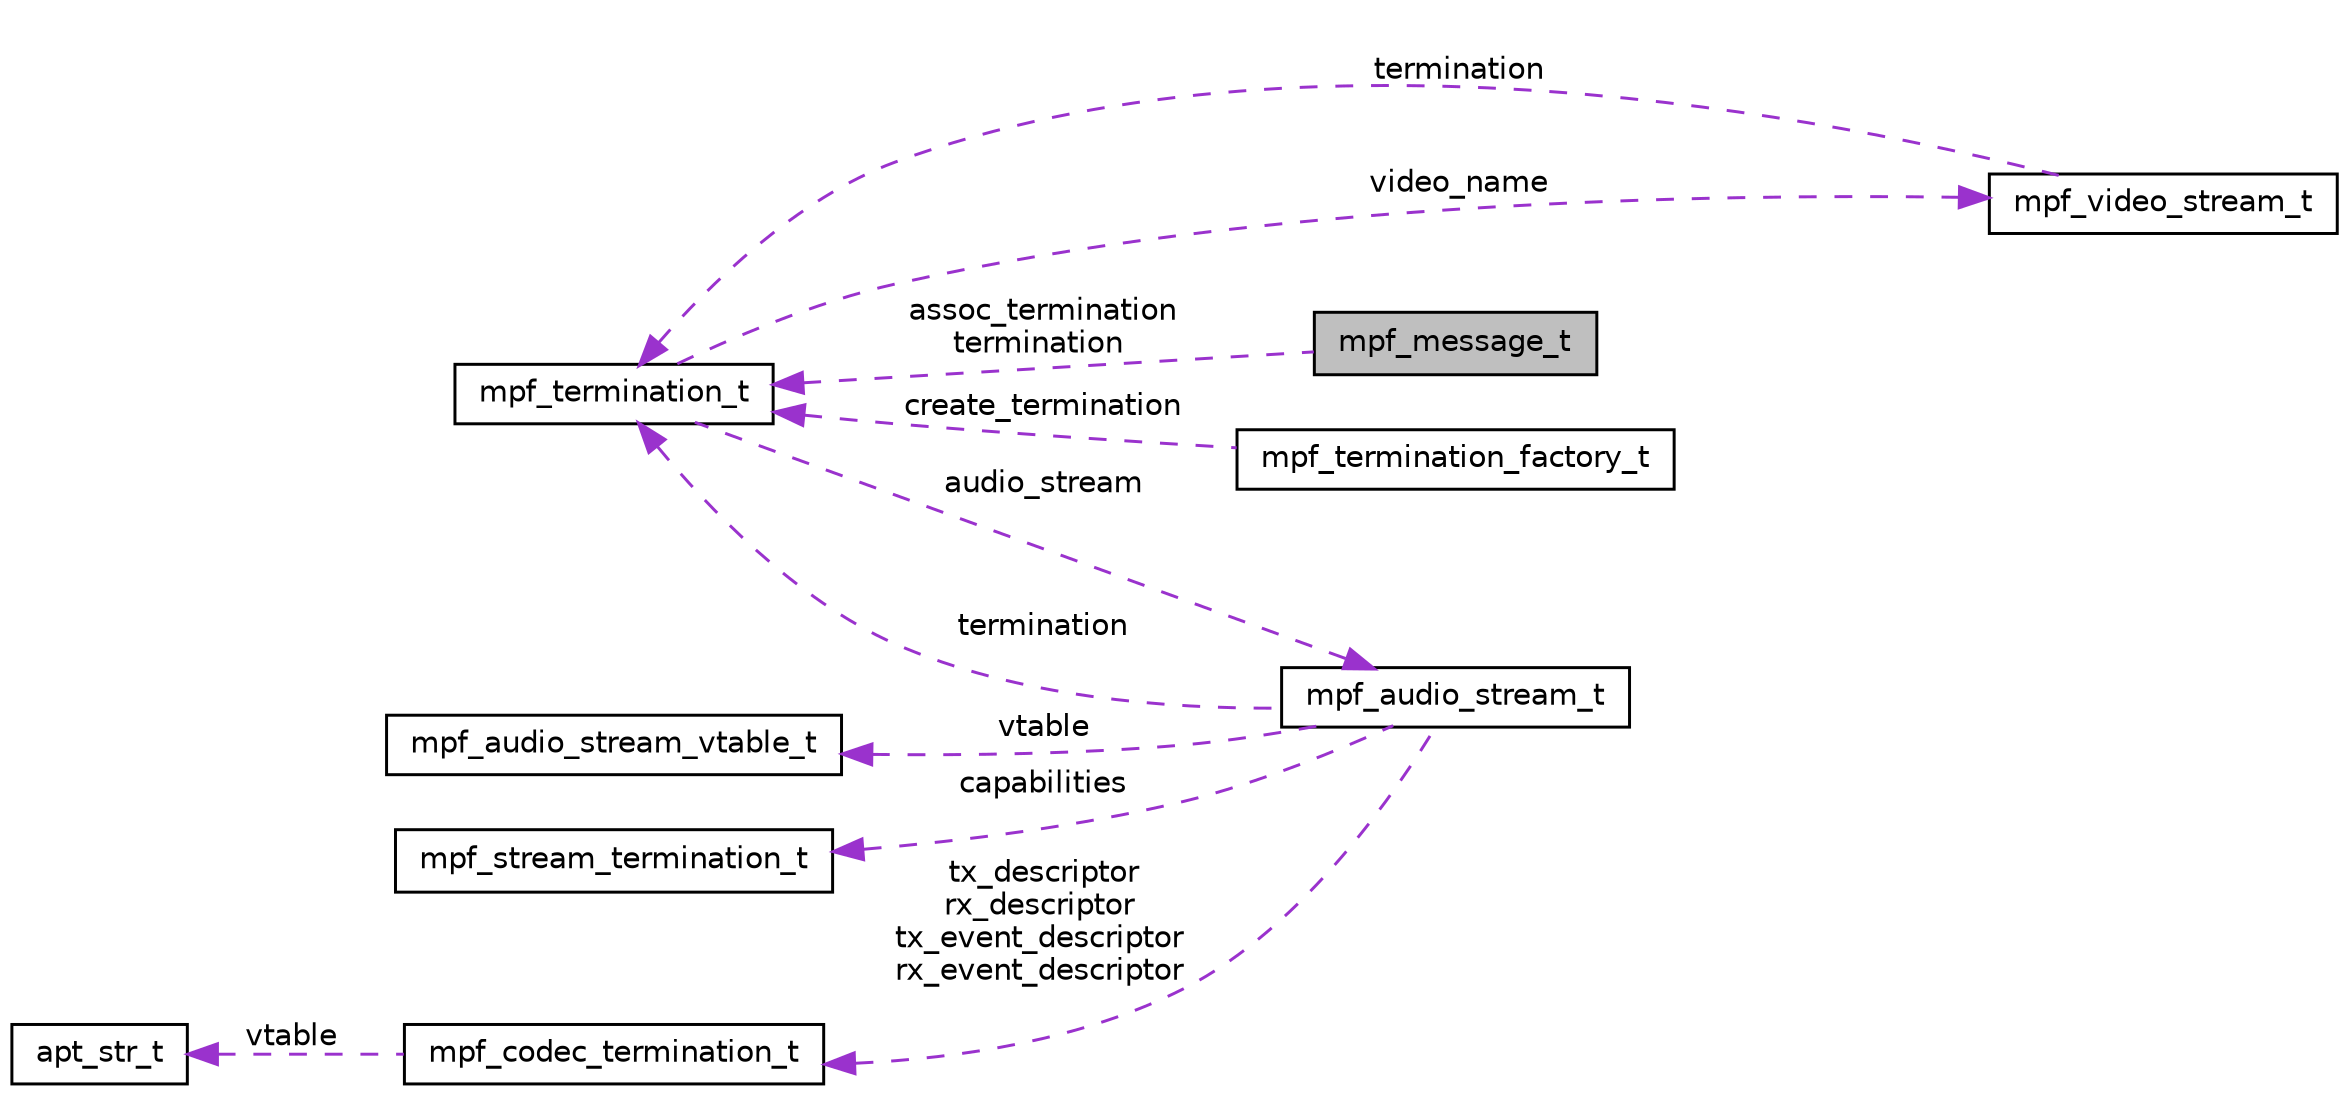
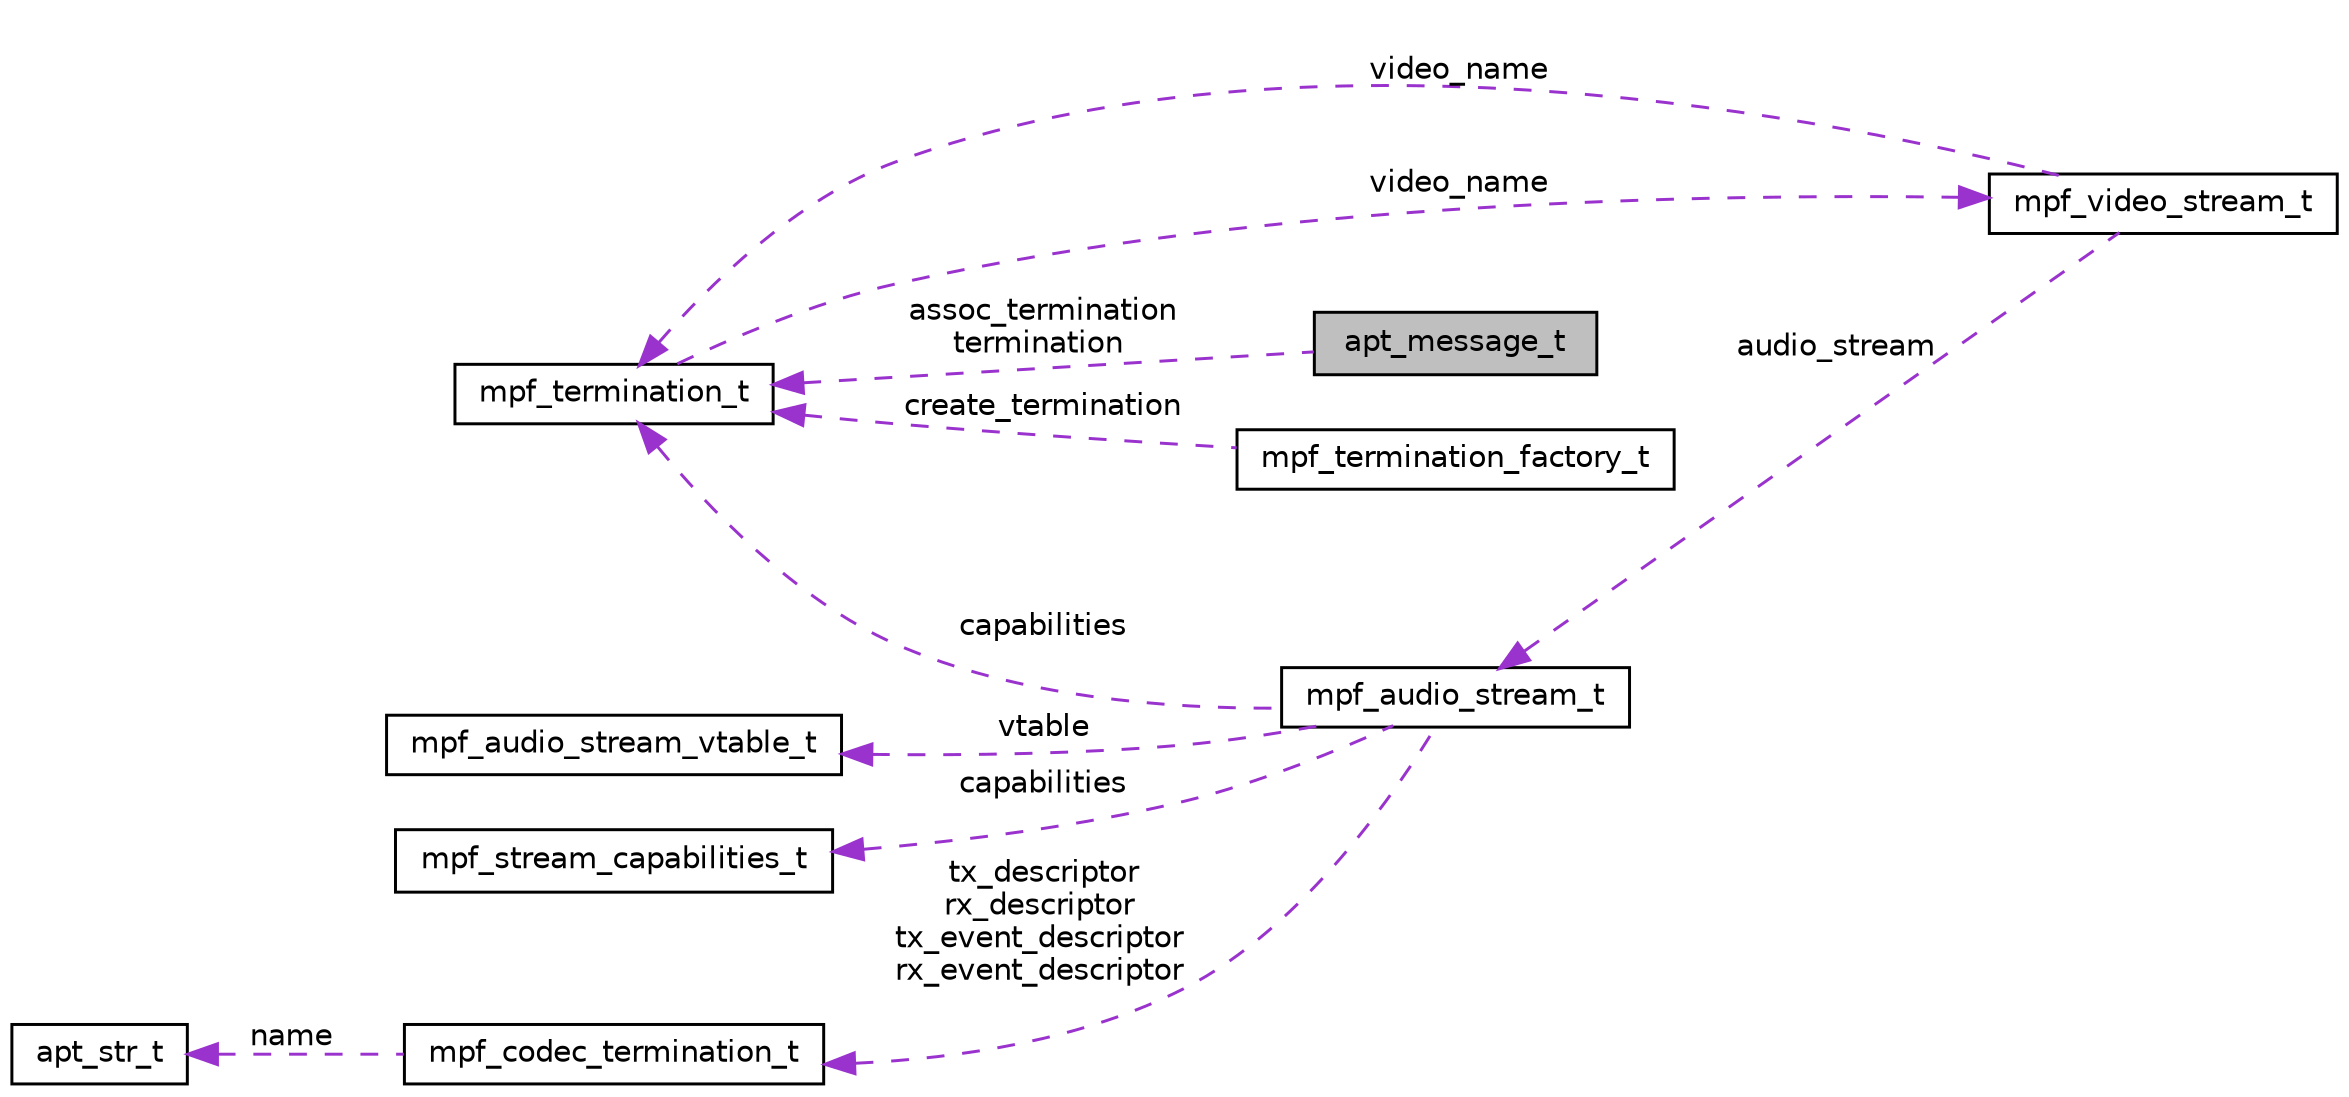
  digraph {
    rankdir=LR
    node [color=black fillcolor=white fontname=Helvetica fontsize=10 shape=record style=filled]
    edge [color=darkorchid3 dir=back fontname=Helvetica fontsize=10 labelfontname=Helvetica labelfontsize=10 style=dashed]
-   n1 [fillcolor=grey75 fontcolor=black height=0.2 label=mpf_message_t width=0.4]
+   n1 [fillcolor=grey75 fontcolor=black height=0.2 label=apt_message_t width=0.4]
    n2 [height=0.2 label=mpf_termination_t width=0.4]
    n3 [height=0.2 label=mpf_termination_factory_t width=0.4]
    n4 [height=0.2 label=mpf_audio_stream_t width=0.4]
    n5 [height=0.2 label=mpf_video_stream_t width=0.4]
    n6 [height=0.2 label=mpf_audio_stream_vtable_t width=0.4]
-   n7 [height=0.2 label=mpf_stream_termination_t width=0.4]
+   n7 [height=0.2 label=mpf_stream_capabilities_t width=0.4]
    n8 [height=0.2 label=mpf_codec_termination_t width=0.4]
    n9 [height=0.2 label=apt_str_t width=0.4]
    n2 -> n1 [label=" assoc_termination\ntermination"]
    n2 -> n3 [label=" create_termination"]
-   n2 -> n4 [label=" termination"]
-   n2 -> n5 [label=" termination"]
-   n4 -> n2 [label=" audio_stream"]
+   n2 -> n4 [label=" capabilities"]
+   n2 -> n5 [label=" video_name"]
+   n4 -> n5 [label=" audio_stream"]
    n5 -> n2 [label=" video_name"]
    n6 -> n4 [label=" vtable"]
    n7 -> n4 [label=" capabilities"]
    n8 -> n4 [label=" tx_descriptor\nrx_descriptor\ntx_event_descriptor\nrx_event_descriptor"]
-   n9 -> n8 [label=" vtable"]
+   n9 -> n8 [label=" name"]
  }
